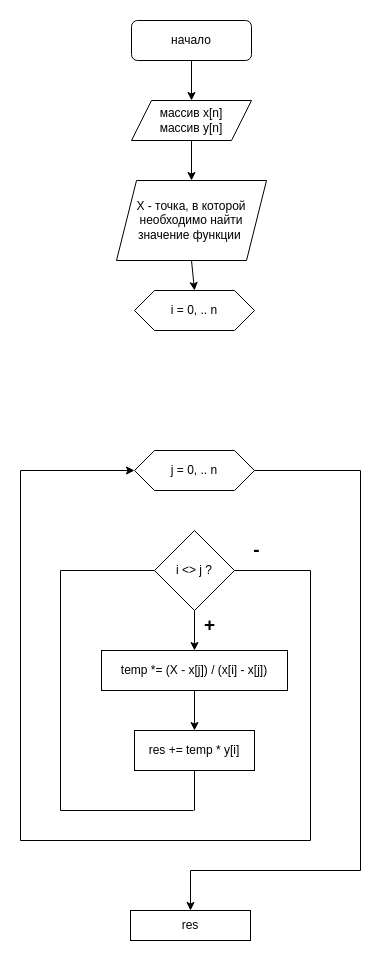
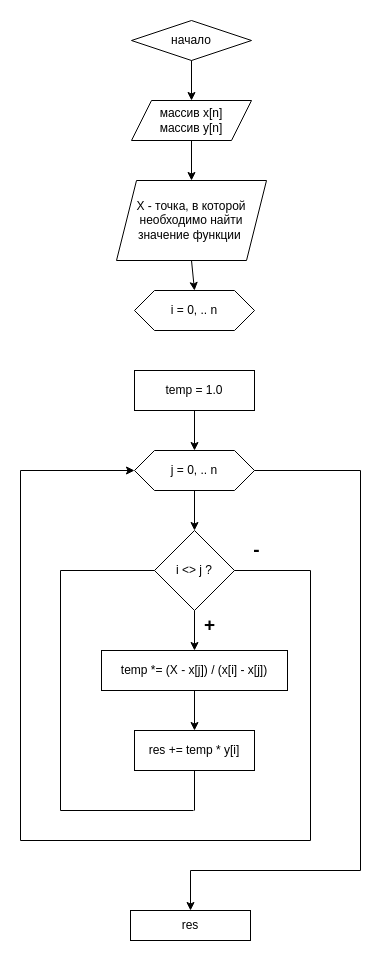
  <mxCell id="0" />
  <mxCell id="1" parent="0" />
- <mxCell id="2" value="начало" style="rounded=1;whiteSpace=wrap;html=1;" parent="1" vertex="1"><mxGeometry x="131" y="20" width="120" height="40" as="geometry" /></mxCell>
+ <mxCell id="2" value="начало" style="rhombus;whiteSpace=wrap;html=1;" parent="1" vertex="1"><mxGeometry x="131" y="20" width="120" height="40" as="geometry" /></mxCell>
  <mxCell id="3" value="" style="endArrow=classic;html=1;exitX=0.5;exitY=1;exitDx=0;exitDy=0;entryX=0.5;entryY=0;entryDx=0;entryDy=0;" parent="1" source="2" target="4" edge="1"><mxGeometry width="50" height="50" relative="1" as="geometry"><mxPoint x="247" y="160" as="sourcePoint" /><mxPoint x="227" y="120" as="targetPoint" /></mxGeometry></mxCell>
  <mxCell id="4" value="массив x[n]&lt;br&gt;массив y[n]" style="shape=parallelogram;perimeter=parallelogramPerimeter;whiteSpace=wrap;html=1;fixedSize=1;" parent="1" vertex="1"><mxGeometry x="131" y="100" width="120" height="40" as="geometry" /></mxCell>
  <mxCell id="5" value="X - точка, в которой необходимо найти значение функции&amp;nbsp;" style="shape=parallelogram;perimeter=parallelogramPerimeter;whiteSpace=wrap;html=1;fixedSize=1;" parent="1" vertex="1"><mxGeometry x="116" y="180" width="150" height="80" as="geometry" /></mxCell>
  <mxCell id="6" style="edgeStyle=orthogonalEdgeStyle;rounded=0;orthogonalLoop=1;jettySize=auto;html=1;exitX=0.5;exitY=1;exitDx=0;exitDy=0;" parent="1" source="4" target="4" edge="1"><mxGeometry relative="1" as="geometry" /></mxCell>
  <mxCell id="7" value="" style="endArrow=classic;html=1;entryX=0.5;entryY=0;entryDx=0;entryDy=0;exitX=0.5;exitY=1;exitDx=0;exitDy=0;" parent="1" source="4" target="5" edge="1"><mxGeometry width="50" height="50" relative="1" as="geometry"><mxPoint x="187" y="130" as="sourcePoint" /><mxPoint x="-10" y="240" as="targetPoint" /></mxGeometry></mxCell>
  <mxCell id="8" value="i = 0, .. n" style="shape=hexagon;perimeter=hexagonPerimeter2;whiteSpace=wrap;html=1;fixedSize=1;" parent="1" vertex="1"><mxGeometry x="134" y="290" width="120" height="40" as="geometry" /></mxCell>
+ <mxCell id="9" value="" style="edgeStyle=orthogonalEdgeStyle;rounded=0;orthogonalLoop=1;jettySize=auto;html=1;" parent="1" source="10" target="12" edge="1"><mxGeometry relative="1" as="geometry" /></mxCell>
+ <mxCell id="10" value="temp = 1.0" style="rounded=0;whiteSpace=wrap;html=1;" parent="1" vertex="1"><mxGeometry x="134" y="370" width="120" height="40" as="geometry" /></mxCell>
+ <mxCell id="11" value="" style="edgeStyle=orthogonalEdgeStyle;rounded=0;orthogonalLoop=1;jettySize=auto;html=1;" parent="1" source="12" target="13" edge="1"><mxGeometry relative="1" as="geometry" /></mxCell>
  <mxCell id="12" value="j = 0, .. n" style="shape=hexagon;perimeter=hexagonPerimeter2;whiteSpace=wrap;html=1;fixedSize=1;" parent="1" vertex="1"><mxGeometry x="134" y="450" width="120" height="40" as="geometry" /></mxCell>
  <mxCell id="13" value="i &amp;lt;&amp;gt; j ?" style="rhombus;whiteSpace=wrap;html=1;" parent="1" vertex="1"><mxGeometry x="154" y="530" width="80" height="80" as="geometry" /></mxCell>
  <mxCell id="14" value="" style="endArrow=classic;html=1;exitX=0.5;exitY=1;exitDx=0;exitDy=0;" parent="1" source="13" edge="1"><mxGeometry width="50" height="50" relative="1" as="geometry"><mxPoint x="170" y="690" as="sourcePoint" /><mxPoint x="194" y="650" as="targetPoint" /></mxGeometry></mxCell>
  <mxCell id="15" value="temp *= (X - x[j]) / (x[i] - x[j])" style="rounded=0;whiteSpace=wrap;html=1;" parent="1" vertex="1"><mxGeometry x="101" y="650" width="186" height="40" as="geometry" /></mxCell>
  <mxCell id="16" value="" style="endArrow=classic;html=1;exitX=0.5;exitY=1;exitDx=0;exitDy=0;" parent="1" source="15" edge="1"><mxGeometry width="50" height="50" relative="1" as="geometry"><mxPoint x="160" y="770" as="sourcePoint" /><mxPoint x="194" y="730" as="targetPoint" /></mxGeometry></mxCell>
  <mxCell id="17" value="res += temp * y[i]" style="rounded=0;whiteSpace=wrap;html=1;" parent="1" vertex="1"><mxGeometry x="134" y="730" width="120" height="40" as="geometry" /></mxCell>
  <mxCell id="18" value="+" style="text;html=1;align=center;verticalAlign=middle;resizable=0;points=[];autosize=1;fontSize=19;fontStyle=1" parent="1" vertex="1"><mxGeometry x="194" y="610" width="30" height="30" as="geometry" /></mxCell>
  <mxCell id="19" value="-" style="text;html=1;align=center;verticalAlign=middle;resizable=0;points=[];autosize=1;fontSize=19;fontStyle=1" parent="1" vertex="1"><mxGeometry x="246" y="535" width="20" height="30" as="geometry" /></mxCell>
  <mxCell id="20" value="" style="endArrow=none;html=1;entryX=0;entryY=0.5;entryDx=0;entryDy=0;" parent="1" target="13" edge="1"><mxGeometry width="50" height="50" relative="1" as="geometry"><mxPoint x="60" y="570" as="sourcePoint" /><mxPoint x="-20" y="590" as="targetPoint" /></mxGeometry></mxCell>
  <mxCell id="21" value="" style="endArrow=none;html=1;exitX=0.5;exitY=1;exitDx=0;exitDy=0;" parent="1" source="17" edge="1"><mxGeometry width="50" height="50" relative="1" as="geometry"><mxPoint x="160" y="860" as="sourcePoint" /><mxPoint x="194" y="810" as="targetPoint" /></mxGeometry></mxCell>
  <mxCell id="22" value="" style="endArrow=none;html=1;" parent="1" edge="1"><mxGeometry width="50" height="50" relative="1" as="geometry"><mxPoint x="60" y="810" as="sourcePoint" /><mxPoint x="60" y="570" as="targetPoint" /></mxGeometry></mxCell>
  <mxCell id="23" value="" style="endArrow=none;html=1;" parent="1" edge="1"><mxGeometry width="50" height="50" relative="1" as="geometry"><mxPoint x="60" y="810" as="sourcePoint" /><mxPoint x="193" y="810" as="targetPoint" /></mxGeometry></mxCell>
  <mxCell id="24" value="" style="endArrow=none;html=1;exitX=1;exitY=0.5;exitDx=0;exitDy=0;" parent="1" source="13" edge="1"><mxGeometry width="50" height="50" relative="1" as="geometry"><mxPoint x="430" y="570" as="sourcePoint" /><mxPoint x="310" y="570" as="targetPoint" /></mxGeometry></mxCell>
  <mxCell id="25" value="" style="endArrow=none;html=1;" parent="1" edge="1"><mxGeometry width="50" height="50" relative="1" as="geometry"><mxPoint x="310" y="840" as="sourcePoint" /><mxPoint x="310" y="570" as="targetPoint" /></mxGeometry></mxCell>
  <mxCell id="26" value="" style="endArrow=none;html=1;" parent="1" edge="1"><mxGeometry width="50" height="50" relative="1" as="geometry"><mxPoint x="20" y="840" as="sourcePoint" /><mxPoint x="310" y="840" as="targetPoint" /></mxGeometry></mxCell>
  <mxCell id="27" value="" style="endArrow=classic;html=1;entryX=0.5;entryY=0;entryDx=0;entryDy=0;" parent="1" target="28" edge="1"><mxGeometry width="50" height="50" relative="1" as="geometry"><mxPoint x="190" y="870" as="sourcePoint" /><mxPoint x="190" y="880" as="targetPoint" /></mxGeometry></mxCell>
  <mxCell id="28" value="res" style="rounded=0;whiteSpace=wrap;html=1;fontSize=12;" parent="1" vertex="1"><mxGeometry x="130" y="910" width="120" height="30" as="geometry" /></mxCell>
  <mxCell id="29" value="" style="endArrow=none;html=1;" parent="1" edge="1"><mxGeometry width="50" height="50" relative="1" as="geometry"><mxPoint x="20" y="840" as="sourcePoint" /><mxPoint x="20" y="470" as="targetPoint" /></mxGeometry></mxCell>
  <mxCell id="30" value="" style="endArrow=classic;html=1;entryX=0;entryY=0.5;entryDx=0;entryDy=0;" parent="1" target="12" edge="1"><mxGeometry width="50" height="50" relative="1" as="geometry"><mxPoint x="20" y="470" as="sourcePoint" /><mxPoint x="10" y="460" as="targetPoint" /></mxGeometry></mxCell>
  <mxCell id="31" value="" style="endArrow=none;html=1;exitX=1;exitY=0.5;exitDx=0;exitDy=0;" parent="1" source="12" edge="1"><mxGeometry width="50" height="50" relative="1" as="geometry"><mxPoint x="400" y="490" as="sourcePoint" /><mxPoint x="360" y="470" as="targetPoint" /></mxGeometry></mxCell>
  <mxCell id="32" value="" style="endArrow=none;html=1;" parent="1" edge="1"><mxGeometry width="50" height="50" relative="1" as="geometry"><mxPoint x="360" y="870" as="sourcePoint" /><mxPoint x="360" y="470" as="targetPoint" /></mxGeometry></mxCell>
  <mxCell id="33" value="" style="endArrow=none;html=1;" parent="1" edge="1"><mxGeometry width="50" height="50" relative="1" as="geometry"><mxPoint x="190" y="870" as="sourcePoint" /><mxPoint x="360" y="870" as="targetPoint" /></mxGeometry></mxCell>
  <mxCell id="34" value="" style="endArrow=classic;html=1;exitX=0.5;exitY=1;exitDx=0;exitDy=0;entryX=0.5;entryY=0;entryDx=0;entryDy=0;" parent="1" source="5" target="8" edge="1"><mxGeometry width="50" height="50" relative="1" as="geometry"><mxPoint x="337" y="260" as="sourcePoint" /><mxPoint x="387" y="210" as="targetPoint" /></mxGeometry></mxCell>
